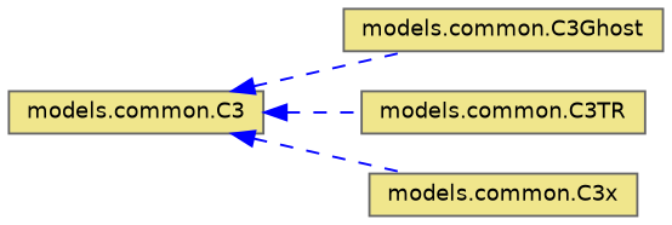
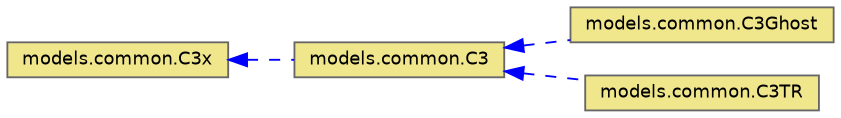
  digraph {
    rankdir=LR
    node [color=gray40 fillcolor=khaki fontname=Helvetica fontsize=10 shape=box style=filled]
    edge [color=blue dir=back fontname=Helvetica fontsize=10 labelfontname=Helvetica labelfontsize=10 style=dashed]
    n1 [fontcolor=black height=0.2 label="models.common.C3" width=0.4]
    n2 [height=0.2 label="models.common.C3Ghost" width=0.4]
    n3 [height=0.2 label="models.common.C3TR" width=0.4]
    n4 [height=0.2 label="models.common.C3x" width=0.4]
    n1 -> n2
    n1 -> n3
-   n1 -> n4
+   n4 -> n1
  }
